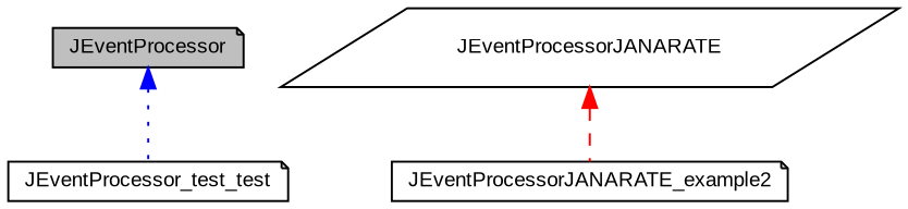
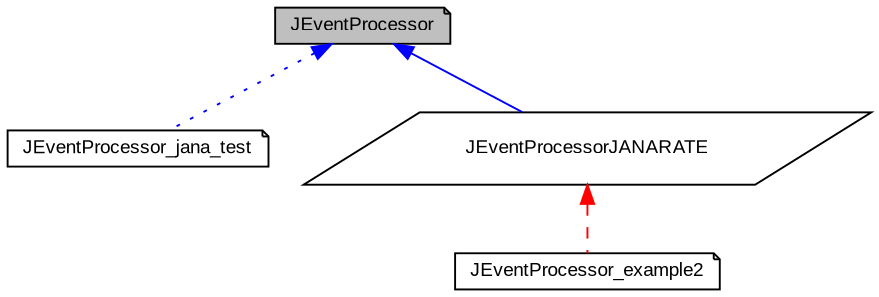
  digraph {
    fontname="Liberation Sans"
    node [color=black fillcolor=white fontname="Liberation Sans" fontsize=10 shape=note style=filled]
    edge [color=blue dir=back fontname="Liberation Sans" fontsize=10 labelfontname=Helvetica labelfontsize=10]
    n1 [fillcolor=grey75 fontcolor=black height=0.2 label=JEventProcessor width=0.4]
-   n2 [height=0.2 label=JEventProcessor_test_test width=0.4]
+   n2 [height=0.2 label=JEventProcessor_jana_test width=0.4]
    n3 [height=0.2 label=JEventProcessorJANARATE shape=parallelogram width=0.4]
-   n4 [height=0.2 label=JEventProcessorJANARATE_example2 width=0.4]
+   n4 [height=0.2 label=JEventProcessor_example2 width=0.4]
    n1 -> n2 [style=dotted]
+   n1 -> n3 [style=solid]
    n3 -> n4 [color=red style=dashed]
  }
